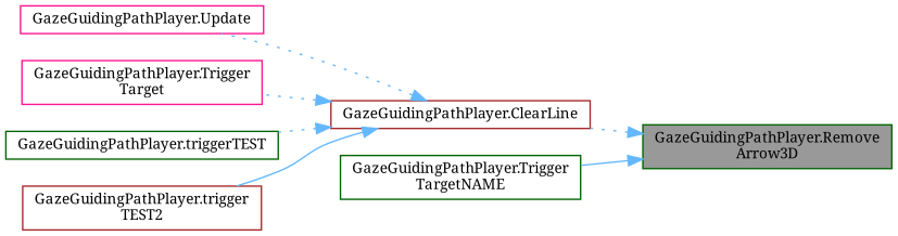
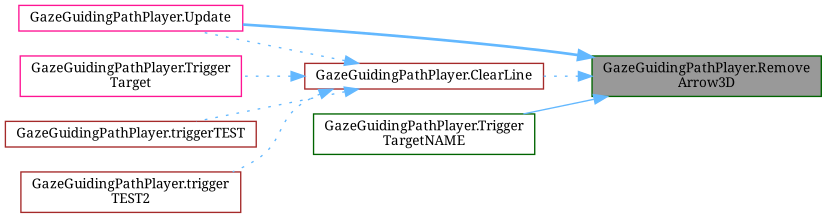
  digraph {
    fontname="Noto Serif"
    rankdir=RL
    node [color=brown fillcolor=white fontname="Noto Serif" fontsize=10 shape=box style=filled]
    edge [color=steelblue1 dir=back fontname="Noto Serif" fontsize=10 labelfontname=Helvetica labelfontsize=10 style=dotted]
    n1 [color=darkgreen fillcolor=grey60 fontcolor=black height=0.2 label="GazeGuidingPathPlayer.Remove\lArrow3D" width=0.4]
    n2 [height=0.2 label="GazeGuidingPathPlayer.ClearLine" width=0.4]
    n3 [color=deeppink height=0.2 label="GazeGuidingPathPlayer.Update" width=0.4]
    n4 [color=darkgreen height=0.2 label="GazeGuidingPathPlayer.Trigger\lTargetNAME" width=0.4]
    n5 [color=deeppink height=0.2 label="GazeGuidingPathPlayer.Trigger\lTarget" width=0.4]
-   n6 [color=darkgreen height=0.2 label="GazeGuidingPathPlayer.triggerTEST" width=0.4]
+   n6 [height=0.2 label="GazeGuidingPathPlayer.triggerTEST" width=0.4]
    n7 [height=0.2 label="GazeGuidingPathPlayer.trigger\lTEST2" width=0.4]
    n1 -> n2
+   n1 -> n3 [style=bold]
    n1 -> n4 [style=solid]
    n2 -> n3
    n2 -> n5
    n2 -> n6
-   n2 -> n7 [style=solid]
+   n2 -> n7
  }
